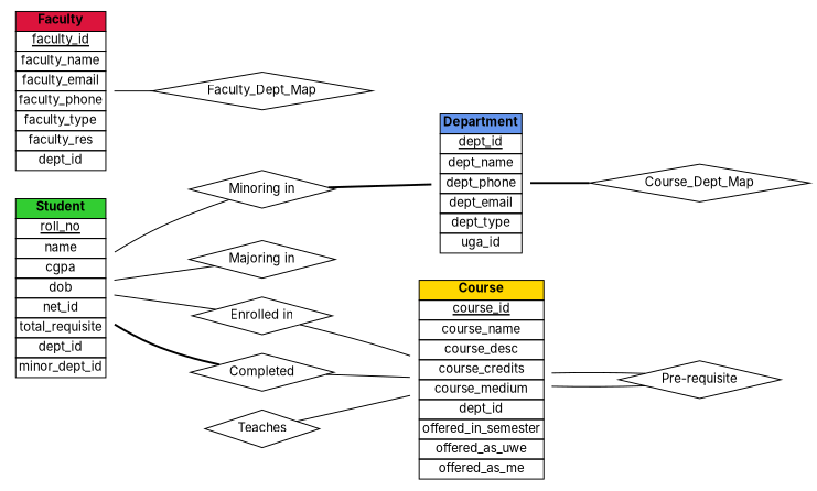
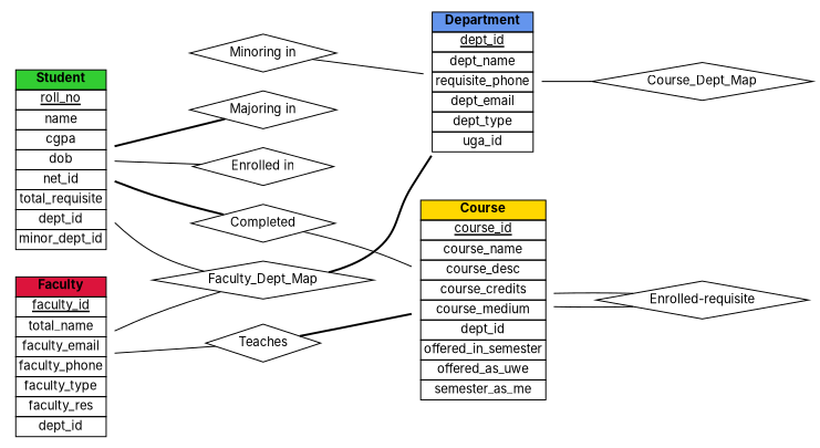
  digraph {
    fontname=Inter
    fontsize=14
    rankdir=LR
    node [fontname=Inter fontsize=12 shape=diamond]
    edge [arrowhead=none fontname=Inter labeldistance=0]
-   n1 [label=<         <table border="0" cellborder="1" cellspacing="0">         <tr><td bgcolor="#6495ED"><b>Department</b></td></tr>         <tr><td PORT="dept_id"><u>dept_id</u></td></tr>         <tr><td>dept_name</td></tr>         <tr><td>dept_phone</td></tr>         <tr><td>dept_email</td></tr>         <tr><td>dept_type</td></tr>         <tr><td>uga_id</td></tr>         </table>         > shape=plaintext]
+   n1 [label=<         <table border="0" cellborder="1" cellspacing="0">         <tr><td bgcolor="#6495ED"><b>Department</b></td></tr>         <tr><td PORT="dept_id"><u>dept_id</u></td></tr>         <tr><td>dept_name</td></tr>         <tr><td>requisite_phone</td></tr>         <tr><td>dept_email</td></tr>         <tr><td>dept_type</td></tr>         <tr><td>uga_id</td></tr>         </table>         > shape=plaintext]
    n2 [label=Course_Dept_Map]
    n3 [label=<         <table border="0" cellborder="1" cellspacing="0">         <tr><td bgcolor="#32CD32"><b>Student</b></td></tr>         <tr><td PORT="roll_no"><u>roll_no</u></td></tr>         <tr><td>name</td></tr>         <tr><td>cgpa</td></tr>         <tr><td>dob</td></tr>         <tr><td>net_id</td></tr>         <tr><td>total_requisite</td></tr>         <tr><td>dept_id</td></tr>         <tr><td>minor_dept_id</td></tr>         </table>         > shape=plaintext]
    n4 [label="Minoring in"]
    n5 [label="Majoring in"]
    n6 [label="Enrolled in"]
    n7 [label=Completed]
-   n8 [label=<         <table border="0" cellborder="1" cellspacing="0">         <tr><td bgcolor="#FFD700"><b>Course</b></td></tr>         <tr><td PORT="course_id"><u>course_id</u></td></tr>         <tr><td>course_name</td></tr>         <tr><td>course_desc</td></tr>         <tr><td>course_credits</td></tr>         <tr><td>course_medium</td></tr>         <tr><td>dept_id</td></tr>         <tr><td>offered_in_semester</td></tr>         <tr><td>offered_as_uwe</td></tr>         <tr><td>offered_as_me</td></tr>         </table>         > shape=plaintext]
-   n9 [label="Pre-requisite"]
-   n10 [label=<         <table border="0" cellborder="1" cellspacing="0">         <tr><td bgcolor="#DC143C"><b>Faculty</b></td></tr>         <tr><td PORT="faculty_id"><u>faculty_id</u></td></tr>         <tr><td>faculty_name</td></tr>         <tr><td>faculty_email</td></tr>         <tr><td>faculty_phone</td></tr>         <tr><td>faculty_type</td></tr>         <tr><td>faculty_res</td></tr>         <tr><td>dept_id</td></tr>         </table>         > shape=plaintext]
+   n8 [label=<         <table border="0" cellborder="1" cellspacing="0">         <tr><td bgcolor="#FFD700"><b>Course</b></td></tr>         <tr><td PORT="course_id"><u>course_id</u></td></tr>         <tr><td>course_name</td></tr>         <tr><td>course_desc</td></tr>         <tr><td>course_credits</td></tr>         <tr><td>course_medium</td></tr>         <tr><td>dept_id</td></tr>         <tr><td>offered_in_semester</td></tr>         <tr><td>offered_as_uwe</td></tr>         <tr><td>semester_as_me</td></tr>         </table>         > shape=plaintext]
+   n9 [label="Enrolled-requisite"]
+   n10 [label=<         <table border="0" cellborder="1" cellspacing="0">         <tr><td bgcolor="#DC143C"><b>Faculty</b></td></tr>         <tr><td PORT="faculty_id"><u>faculty_id</u></td></tr>         <tr><td>total_name</td></tr>         <tr><td>faculty_email</td></tr>         <tr><td>faculty_phone</td></tr>         <tr><td>faculty_type</td></tr>         <tr><td>faculty_res</td></tr>         <tr><td>dept_id</td></tr>         </table>         > shape=plaintext]
    n11 [label=Faculty_Dept_Map]
    n12 [label=Teaches]
-   n1 -> n2 [style=bold]
-   n3 -> n4
-   n3 -> n5
+   n1 -> n2
+   n3 -> n11
+   n3 -> n5 [style=bold]
    n3 -> n6 [style=solid]
    n3 -> n7 [style=bold]
-   n4 -> n1 [style=bold]
-   n6 -> n8
+   n4 -> n1
    n7 -> n8
    n8 -> n9
    n9 -> n8
    n10 -> n11 [style=solid]
-   n12 -> n8 [style=solid]
+   n10 -> n12
+   n11 -> n1 [style=bold]
+   n12 -> n8 [style=bold]
  }
